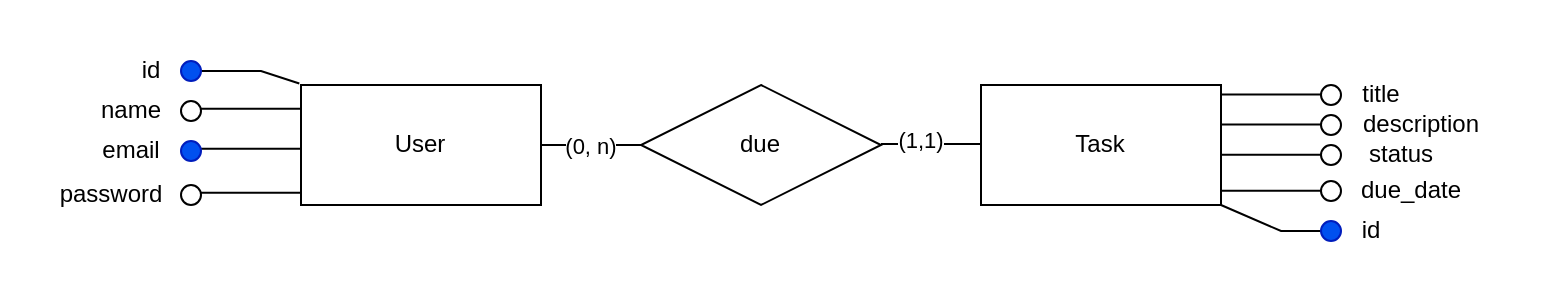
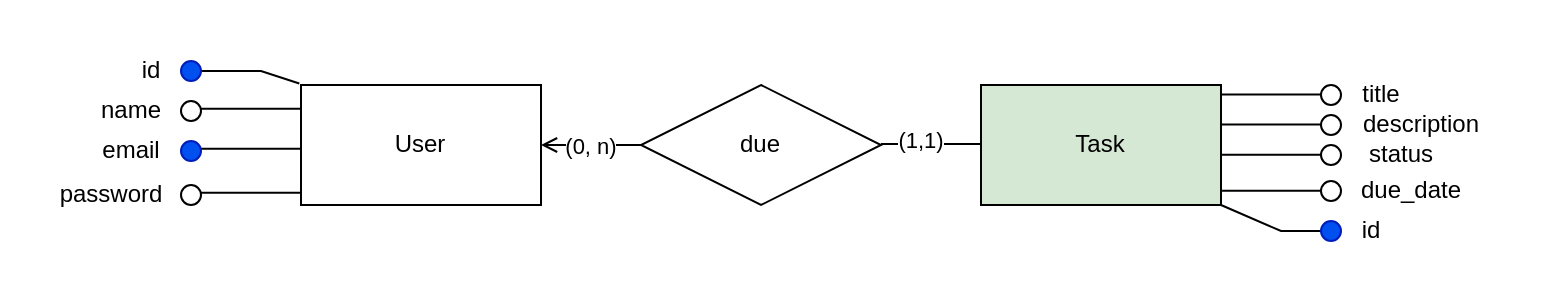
  <mxCell id="0" />
  <mxCell id="1" parent="0" />
  <mxCell id="2" value="User" style="rounded=0;whiteSpace=wrap;html=1;" parent="1" vertex="1"><mxGeometry x="150" y="42" width="120" height="60" as="geometry" /></mxCell>
- <mxCell id="3" value="Task" style="rounded=0;whiteSpace=wrap;html=1;" parent="1" vertex="1"><mxGeometry x="490" y="42" width="120" height="60" as="geometry" /></mxCell>
+ <mxCell id="3" value="Task" style="rounded=0;whiteSpace=wrap;html=1;fillColor=#d5e8d4;" parent="1" vertex="1"><mxGeometry x="490" y="42" width="120" height="60" as="geometry" /></mxCell>
  <mxCell id="4" value="due" style="shape=rhombus;perimeter=rhombusPerimeter;whiteSpace=wrap;html=1;align=center;" parent="1" vertex="1"><mxGeometry x="320" y="42" width="120" height="60" as="geometry" /></mxCell>
- <mxCell id="5" value="" style="endArrow=none;html=1;rounded=0;entryX=1;entryY=0.5;entryDx=0;entryDy=0;" parent="1" source="4" target="2" edge="1"><mxGeometry width="50" height="50" relative="1" as="geometry"><mxPoint x="200" y="182" as="sourcePoint" /><mxPoint x="250" y="132" as="targetPoint" /></mxGeometry></mxCell>
+ <mxCell id="5" value="" style="endArrow=open;html=1;rounded=0;entryX=1;entryY=0.5;entryDx=0;entryDy=0;" parent="1" source="4" target="2" edge="1"><mxGeometry width="50" height="50" relative="1" as="geometry"><mxPoint x="200" y="182" as="sourcePoint" /><mxPoint x="250" y="132" as="targetPoint" /></mxGeometry></mxCell>
  <mxCell id="6" value="(0, n)" style="edgeLabel;html=1;align=center;verticalAlign=middle;resizable=0;points=[];" parent="5" vertex="1" connectable="0"><mxGeometry x="0.053" relative="1" as="geometry"><mxPoint as="offset" /></mxGeometry></mxCell>
  <mxCell id="7" value="" style="endArrow=none;html=1;rounded=0;entryX=1;entryY=0.5;entryDx=0;entryDy=0;" parent="1" edge="1"><mxGeometry width="50" height="50" relative="1" as="geometry"><mxPoint x="490" y="71.5" as="sourcePoint" /><mxPoint x="440" y="71.5" as="targetPoint" /></mxGeometry></mxCell>
  <mxCell id="8" value="(1,1)" style="edgeLabel;html=1;align=center;verticalAlign=middle;resizable=0;points=[];" parent="7" vertex="1" connectable="0"><mxGeometry x="0.24" y="-2" relative="1" as="geometry"><mxPoint as="offset" /></mxGeometry></mxCell>
  <mxCell id="9" value="name" style="text;html=1;align=center;verticalAlign=middle;resizable=0;points=[];autosize=1;strokeColor=none;fillColor=none;" parent="1" vertex="1"><mxGeometry x="40" y="40" width="50" height="30" as="geometry" /></mxCell>
  <mxCell id="10" value="" style="endArrow=none;html=1;rounded=0;entryX=1;entryY=0.5;entryDx=0;entryDy=0;" parent="1" edge="1"><mxGeometry width="50" height="50" relative="1" as="geometry"><mxPoint x="150" y="53.89" as="sourcePoint" /><mxPoint x="100" y="53.89" as="targetPoint" /></mxGeometry></mxCell>
  <mxCell id="11" value="" style="ellipse;whiteSpace=wrap;html=1;aspect=fixed;" parent="1" vertex="1"><mxGeometry x="90" y="50" width="10" height="10" as="geometry" /></mxCell>
  <mxCell id="12" value="" style="endArrow=none;html=1;rounded=0;entryX=1;entryY=0.5;entryDx=0;entryDy=0;" parent="1" edge="1"><mxGeometry width="50" height="50" relative="1" as="geometry"><mxPoint x="150" y="73.89" as="sourcePoint" /><mxPoint x="100" y="73.89" as="targetPoint" /></mxGeometry></mxCell>
  <mxCell id="13" value="" style="ellipse;whiteSpace=wrap;html=1;aspect=fixed;fillColor=#0050ef;fontColor=#ffffff;strokeColor=#001DBC;" parent="1" vertex="1"><mxGeometry x="90" y="70" width="10" height="10" as="geometry" /></mxCell>
  <mxCell id="14" value="" style="endArrow=none;html=1;rounded=0;entryX=1;entryY=0.5;entryDx=0;entryDy=0;" parent="1" edge="1"><mxGeometry width="50" height="50" relative="1" as="geometry"><mxPoint x="150" y="95.89" as="sourcePoint" /><mxPoint x="100" y="95.89" as="targetPoint" /></mxGeometry></mxCell>
  <mxCell id="15" value="" style="ellipse;whiteSpace=wrap;html=1;aspect=fixed;" parent="1" vertex="1"><mxGeometry x="90" y="92" width="10" height="10" as="geometry" /></mxCell>
  <mxCell id="16" value="email" style="text;html=1;align=center;verticalAlign=middle;resizable=0;points=[];autosize=1;strokeColor=none;fillColor=none;" parent="1" vertex="1"><mxGeometry x="40" y="60" width="50" height="30" as="geometry" /></mxCell>
  <mxCell id="17" value="password" style="text;html=1;align=center;verticalAlign=middle;resizable=0;points=[];autosize=1;strokeColor=none;fillColor=none;" parent="1" vertex="1"><mxGeometry x="20" y="82" width="70" height="30" as="geometry" /></mxCell>
  <mxCell id="18" value="" style="ellipse;whiteSpace=wrap;html=1;aspect=fixed;" parent="1" vertex="1"><mxGeometry x="660" y="42" width="10" height="10" as="geometry" /></mxCell>
  <mxCell id="19" value="" style="ellipse;whiteSpace=wrap;html=1;aspect=fixed;" parent="1" vertex="1"><mxGeometry x="660" y="72" width="10" height="10" as="geometry" /></mxCell>
  <mxCell id="20" value="" style="ellipse;whiteSpace=wrap;html=1;aspect=fixed;" parent="1" vertex="1"><mxGeometry x="660" y="90" width="10" height="10" as="geometry" /></mxCell>
  <mxCell id="21" value="" style="endArrow=none;html=1;rounded=0;entryX=1;entryY=0.5;entryDx=0;entryDy=0;" parent="1" edge="1"><mxGeometry width="50" height="50" relative="1" as="geometry"><mxPoint x="660" y="46.71" as="sourcePoint" /><mxPoint x="610" y="46.71" as="targetPoint" /></mxGeometry></mxCell>
  <mxCell id="22" value="" style="endArrow=none;html=1;rounded=0;entryX=1;entryY=0.5;entryDx=0;entryDy=0;" parent="1" edge="1"><mxGeometry width="50" height="50" relative="1" as="geometry"><mxPoint x="660" y="76.89" as="sourcePoint" /><mxPoint x="610" y="76.89" as="targetPoint" /></mxGeometry></mxCell>
  <mxCell id="23" value="" style="endArrow=none;html=1;rounded=0;entryX=1;entryY=0.5;entryDx=0;entryDy=0;" parent="1" edge="1"><mxGeometry width="50" height="50" relative="1" as="geometry"><mxPoint x="660" y="94.89" as="sourcePoint" /><mxPoint x="610" y="94.89" as="targetPoint" /></mxGeometry></mxCell>
  <mxCell id="24" value="" style="ellipse;whiteSpace=wrap;html=1;aspect=fixed;" parent="1" vertex="1"><mxGeometry x="660" y="57" width="10" height="10" as="geometry" /></mxCell>
  <mxCell id="25" value="" style="endArrow=none;html=1;rounded=0;entryX=1;entryY=0.5;entryDx=0;entryDy=0;" parent="1" edge="1"><mxGeometry width="50" height="50" relative="1" as="geometry"><mxPoint x="660" y="61.71" as="sourcePoint" /><mxPoint x="610" y="61.71" as="targetPoint" /></mxGeometry></mxCell>
  <mxCell id="26" value="title" style="text;html=1;align=center;verticalAlign=middle;resizable=0;points=[];autosize=1;strokeColor=none;fillColor=none;" parent="1" vertex="1"><mxGeometry x="670" y="32" width="40" height="30" as="geometry" /></mxCell>
  <mxCell id="27" value="description" style="text;html=1;align=center;verticalAlign=middle;resizable=0;points=[];autosize=1;strokeColor=none;fillColor=none;" parent="1" vertex="1"><mxGeometry x="670" y="47" width="80" height="30" as="geometry" /></mxCell>
  <mxCell id="28" value="status" style="text;html=1;align=center;verticalAlign=middle;resizable=0;points=[];autosize=1;strokeColor=none;fillColor=none;" parent="1" vertex="1"><mxGeometry x="670" y="62" width="60" height="30" as="geometry" /></mxCell>
  <mxCell id="29" value="due_date" style="text;html=1;align=center;verticalAlign=middle;resizable=0;points=[];autosize=1;strokeColor=none;fillColor=none;" parent="1" vertex="1"><mxGeometry x="670" y="80" width="70" height="30" as="geometry" /></mxCell>
  <mxCell id="30" value="" style="endArrow=none;html=1;rounded=0;entryX=1;entryY=0.5;entryDx=0;entryDy=0;exitX=0;exitY=0.5;exitDx=0;exitDy=0;" parent="1" source="31" edge="1"><mxGeometry width="50" height="50" relative="1" as="geometry"><mxPoint x="660" y="112" as="sourcePoint" /><mxPoint x="610" y="102" as="targetPoint" /><Array as="points"><mxPoint x="640" y="115" /></Array></mxGeometry></mxCell>
  <mxCell id="31" value="" style="ellipse;whiteSpace=wrap;html=1;aspect=fixed;fillColor=#0050ef;fontColor=#ffffff;strokeColor=#001DBC;" parent="1" vertex="1"><mxGeometry x="660" y="110" width="10" height="10" as="geometry" /></mxCell>
  <mxCell id="32" value="id" style="text;html=1;align=center;verticalAlign=middle;resizable=0;points=[];autosize=1;strokeColor=none;fillColor=none;" parent="1" vertex="1"><mxGeometry x="670" y="100" width="30" height="30" as="geometry" /></mxCell>
  <mxCell id="33" value="" style="endArrow=none;html=1;rounded=0;entryX=1;entryY=0.5;entryDx=0;entryDy=0;exitX=-0.007;exitY=-0.012;exitDx=0;exitDy=0;exitPerimeter=0;" parent="1" source="2" target="34" edge="1"><mxGeometry width="50" height="50" relative="1" as="geometry"><mxPoint x="150" y="35.89" as="sourcePoint" /><mxPoint x="100" y="35.89" as="targetPoint" /><Array as="points"><mxPoint x="130" y="35" /></Array></mxGeometry></mxCell>
  <mxCell id="34" value="" style="ellipse;whiteSpace=wrap;html=1;aspect=fixed;fillColor=#0050ef;fontColor=#ffffff;strokeColor=#001DBC;" parent="1" vertex="1"><mxGeometry x="90" y="30" width="10" height="10" as="geometry" /></mxCell>
  <mxCell id="35" value="id" style="text;html=1;align=center;verticalAlign=middle;resizable=0;points=[];autosize=1;strokeColor=none;fillColor=none;" parent="1" vertex="1"><mxGeometry x="60" y="20" width="30" height="30" as="geometry" /></mxCell>
